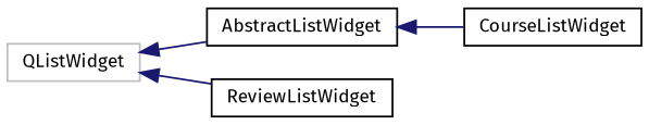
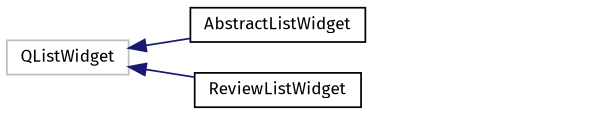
  digraph {
    fontname="Fira Sans"
    rankdir=LR
    node [color=black fillcolor=white fontname="Fira Sans" fontsize=10 shape=record style=filled]
    edge [color=midnightblue dir=back fontname="Fira Sans" fontsize=10 labelfontname=Helvetica labelfontsize=10 style=solid]
    n1 [color=grey75 height=0.2 label=QListWidget width=0.4]
    n2 [height=0.2 label=AbstractListWidget width=0.4]
    n3 [height=0.2 label=ReviewListWidget width=0.4]
-   n4 [height=0.2 label=CourseListWidget width=0.4]
    n1 -> n2
    n1 -> n3
-   n2 -> n4
  }
